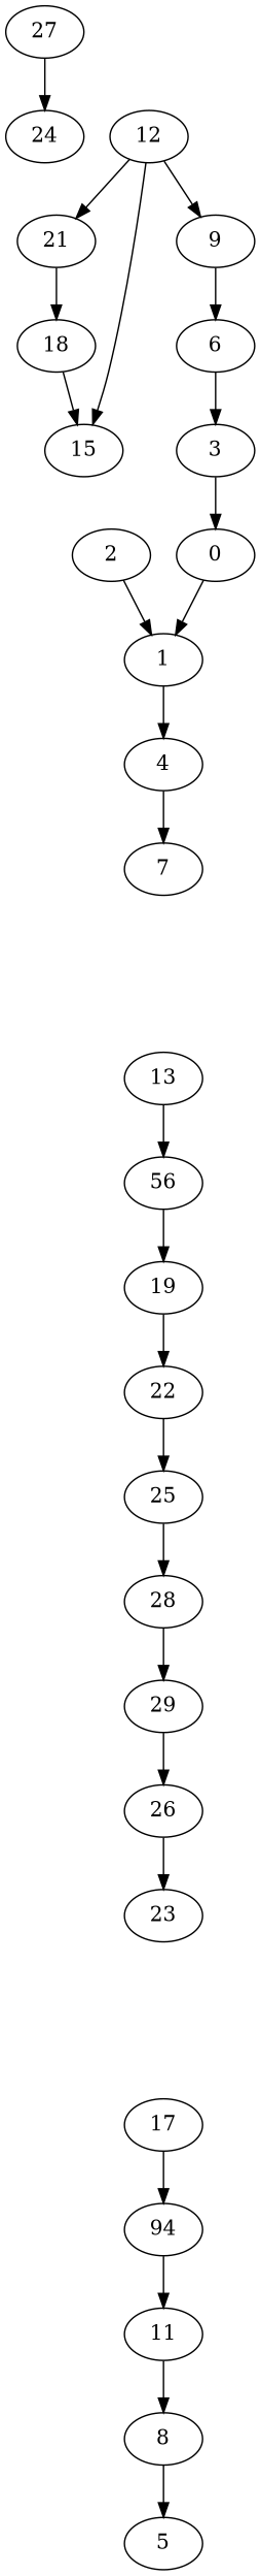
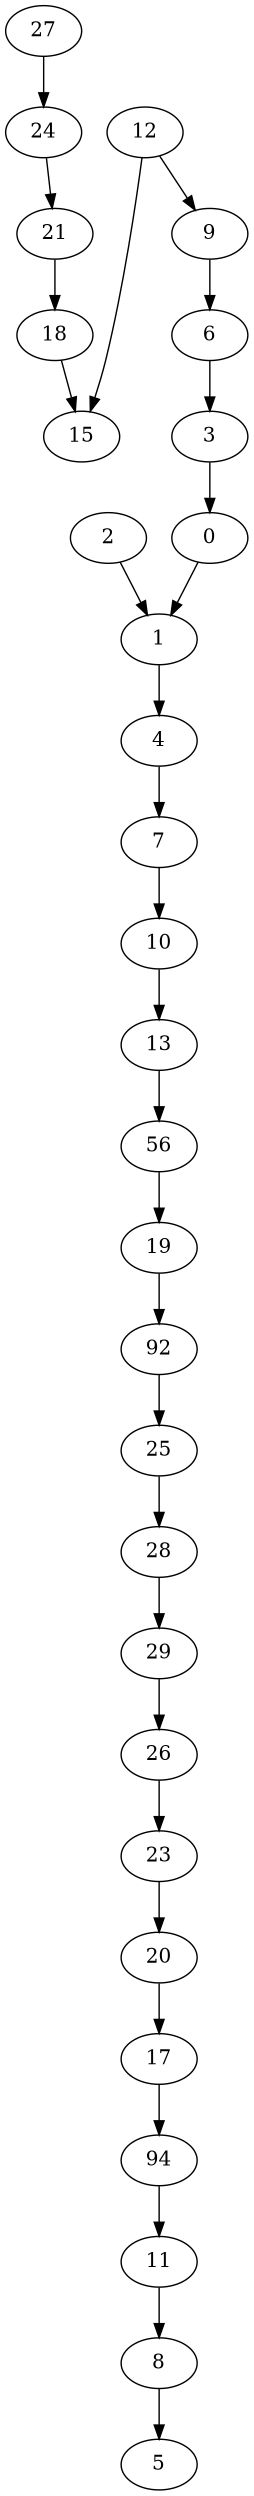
  digraph {
    4
    7
+   10
    2
    1
    8
    5
    13
    11
    n10 [label=56]
    n11 [label=94]
    19
    17
-   22
+   22 [label=92]
+   20
    25
    23
    28
    26
    29
    27
    24
    21
    18
    15
    12
    9
    6
    3
    0
    4 -> 7
+   7 -> 10
+   10 -> 13
    2 -> 1
    1 -> 4
    8 -> 5
    13 -> n10
    11 -> 8
    n10 -> 19
    n11 -> 11
    19 -> 22
    17 -> n11
    22 -> 25
+   20 -> 17
    25 -> 28
+   23 -> 20
    28 -> 29
    26 -> 23
    29 -> 26
    27 -> 24
-   12 -> 21
+   24 -> 21
    21 -> 18
    18 -> 15
    12 -> 15
    12 -> 9
    9 -> 6
    6 -> 3
    3 -> 0
    0 -> 1
  }
